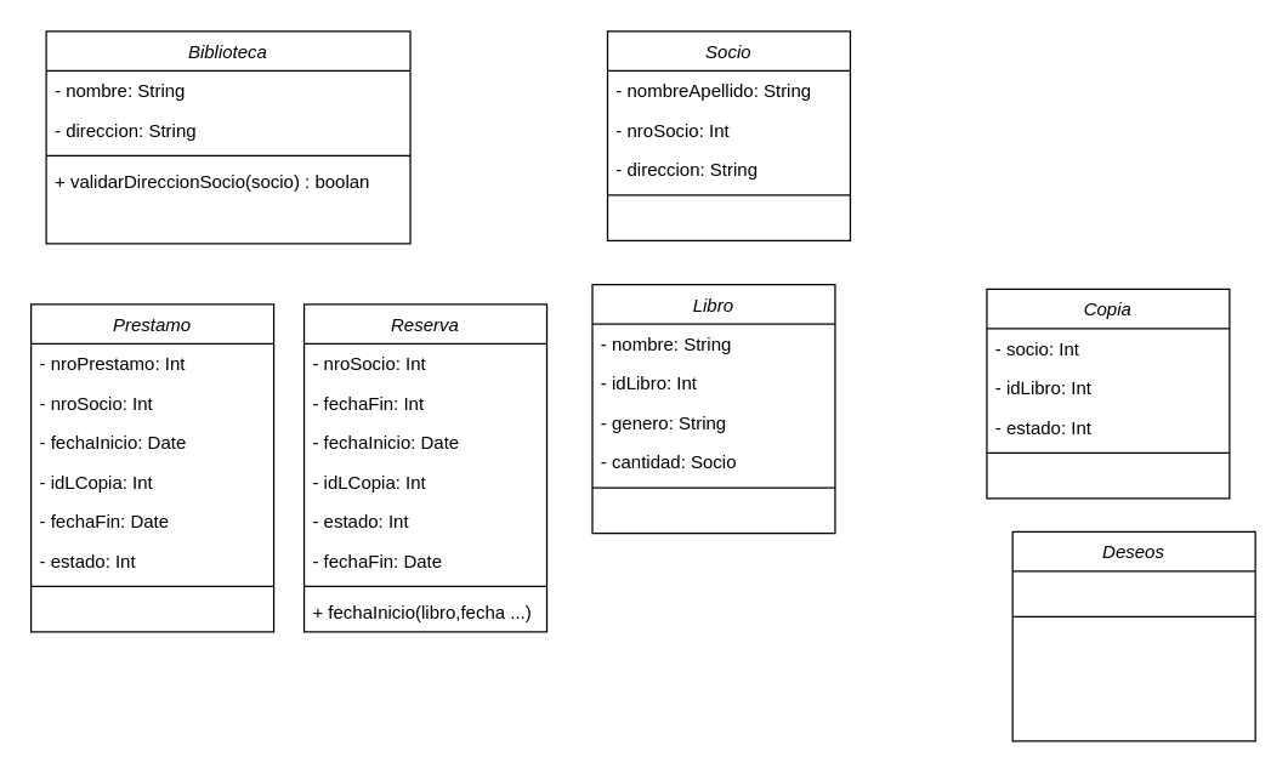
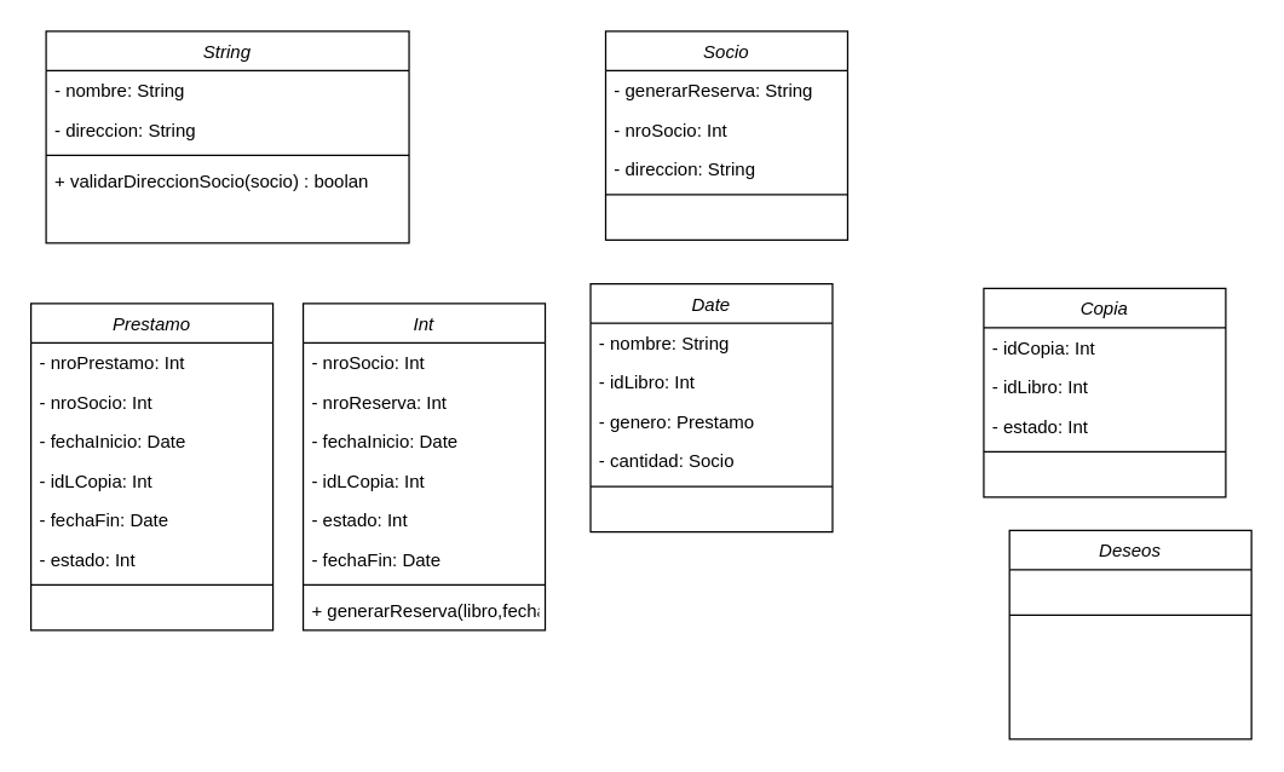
  <mxCell id="0" />
  <mxCell id="1" parent="0" />
- <mxCell id="2" value="Libro" style="swimlane;fontStyle=2;align=center;verticalAlign=top;childLayout=stackLayout;horizontal=1;startSize=26;horizontalStack=0;resizeParent=1;resizeLast=0;collapsible=1;marginBottom=0;rounded=0;shadow=0;strokeWidth=1;" parent="1" vertex="1"><mxGeometry x="390" y="187" width="160" height="164" as="geometry"><mxRectangle x="230" y="140" width="160" height="26" as="alternateBounds" /></mxGeometry></mxCell>
+ <mxCell id="2" value="Date" style="swimlane;fontStyle=2;align=center;verticalAlign=top;childLayout=stackLayout;horizontal=1;startSize=26;horizontalStack=0;resizeParent=1;resizeLast=0;collapsible=1;marginBottom=0;rounded=0;shadow=0;strokeWidth=1;" parent="1" vertex="1"><mxGeometry x="390" y="187" width="160" height="164" as="geometry"><mxRectangle x="230" y="140" width="160" height="26" as="alternateBounds" /></mxGeometry></mxCell>
  <mxCell id="3" value="- nombre: String" style="text;align=left;verticalAlign=top;spacingLeft=4;spacingRight=4;overflow=hidden;rotatable=0;points=[[0,0.5],[1,0.5]];portConstraint=eastwest;" parent="2" vertex="1"><mxGeometry y="26" width="160" height="26" as="geometry" /></mxCell>
  <mxCell id="4" value="- idLibro: Int" style="text;align=left;verticalAlign=top;spacingLeft=4;spacingRight=4;overflow=hidden;rotatable=0;points=[[0,0.5],[1,0.5]];portConstraint=eastwest;" vertex="1" parent="2"><mxGeometry y="52" width="160" height="26" as="geometry" /></mxCell>
- <mxCell id="5" value="- genero: String" style="text;align=left;verticalAlign=top;spacingLeft=4;spacingRight=4;overflow=hidden;rotatable=0;points=[[0,0.5],[1,0.5]];portConstraint=eastwest;" parent="2" vertex="1"><mxGeometry y="78" width="160" height="26" as="geometry" /></mxCell>
+ <mxCell id="5" value="- genero: Prestamo" style="text;align=left;verticalAlign=top;spacingLeft=4;spacingRight=4;overflow=hidden;rotatable=0;points=[[0,0.5],[1,0.5]];portConstraint=eastwest;" parent="2" vertex="1"><mxGeometry y="78" width="160" height="26" as="geometry" /></mxCell>
  <mxCell id="6" value="- cantidad: Socio" style="text;align=left;verticalAlign=top;spacingLeft=4;spacingRight=4;overflow=hidden;rotatable=0;points=[[0,0.5],[1,0.5]];portConstraint=eastwest;" parent="2" vertex="1"><mxGeometry y="104" width="160" height="26" as="geometry" /></mxCell>
  <mxCell id="7" value="" style="line;html=1;strokeWidth=1;align=left;verticalAlign=middle;spacingTop=-1;spacingLeft=3;spacingRight=3;rotatable=0;labelPosition=right;points=[];portConstraint=eastwest;" parent="2" vertex="1"><mxGeometry y="130" width="160" height="8" as="geometry" /></mxCell>
  <mxCell id="8" value=" " style="text;align=left;verticalAlign=top;spacingLeft=4;spacingRight=4;overflow=hidden;rotatable=0;points=[[0,0.5],[1,0.5]];portConstraint=eastwest;" parent="2" vertex="1"><mxGeometry y="138" width="160" height="26" as="geometry" /></mxCell>
  <mxCell id="9" value="Socio" style="swimlane;fontStyle=2;align=center;verticalAlign=top;childLayout=stackLayout;horizontal=1;startSize=26;horizontalStack=0;resizeParent=1;resizeLast=0;collapsible=1;marginBottom=0;rounded=0;shadow=0;strokeWidth=1;" parent="1" vertex="1"><mxGeometry x="400" y="20" width="160" height="138" as="geometry"><mxRectangle x="230" y="140" width="160" height="26" as="alternateBounds" /></mxGeometry></mxCell>
- <mxCell id="10" value="- nombreApellido: String" style="text;align=left;verticalAlign=top;spacingLeft=4;spacingRight=4;overflow=hidden;rotatable=0;points=[[0,0.5],[1,0.5]];portConstraint=eastwest;" parent="9" vertex="1"><mxGeometry y="26" width="160" height="26" as="geometry" /></mxCell>
+ <mxCell id="10" value="- generarReserva: String" style="text;align=left;verticalAlign=top;spacingLeft=4;spacingRight=4;overflow=hidden;rotatable=0;points=[[0,0.5],[1,0.5]];portConstraint=eastwest;" parent="9" vertex="1"><mxGeometry y="26" width="160" height="26" as="geometry" /></mxCell>
  <mxCell id="11" value="- nroSocio: Int" style="text;align=left;verticalAlign=top;spacingLeft=4;spacingRight=4;overflow=hidden;rotatable=0;points=[[0,0.5],[1,0.5]];portConstraint=eastwest;" parent="9" vertex="1"><mxGeometry y="52" width="160" height="26" as="geometry" /></mxCell>
  <mxCell id="12" value="- direccion: String" style="text;align=left;verticalAlign=top;spacingLeft=4;spacingRight=4;overflow=hidden;rotatable=0;points=[[0,0.5],[1,0.5]];portConstraint=eastwest;" parent="9" vertex="1"><mxGeometry y="78" width="160" height="26" as="geometry" /></mxCell>
  <mxCell id="13" value="" style="line;html=1;strokeWidth=1;align=left;verticalAlign=middle;spacingTop=-1;spacingLeft=3;spacingRight=3;rotatable=0;labelPosition=right;points=[];portConstraint=eastwest;" parent="9" vertex="1"><mxGeometry y="104" width="160" height="8" as="geometry" /></mxCell>
  <mxCell id="14" value=" " style="text;align=left;verticalAlign=top;spacingLeft=4;spacingRight=4;overflow=hidden;rotatable=0;points=[[0,0.5],[1,0.5]];portConstraint=eastwest;" parent="9" vertex="1"><mxGeometry y="112" width="160" height="26" as="geometry" /></mxCell>
- <mxCell id="15" value="Biblioteca" style="swimlane;fontStyle=2;align=center;verticalAlign=top;childLayout=stackLayout;horizontal=1;startSize=26;horizontalStack=0;resizeParent=1;resizeLast=0;collapsible=1;marginBottom=0;rounded=0;shadow=0;strokeWidth=1;" parent="1" vertex="1"><mxGeometry x="30" y="20" width="240" height="140" as="geometry"><mxRectangle x="230" y="140" width="160" height="26" as="alternateBounds" /></mxGeometry></mxCell>
+ <mxCell id="15" value="String" style="swimlane;fontStyle=2;align=center;verticalAlign=top;childLayout=stackLayout;horizontal=1;startSize=26;horizontalStack=0;resizeParent=1;resizeLast=0;collapsible=1;marginBottom=0;rounded=0;shadow=0;strokeWidth=1;" parent="1" vertex="1"><mxGeometry x="30" y="20" width="240" height="140" as="geometry"><mxRectangle x="230" y="140" width="160" height="26" as="alternateBounds" /></mxGeometry></mxCell>
  <mxCell id="16" value="- nombre: String" style="text;align=left;verticalAlign=top;spacingLeft=4;spacingRight=4;overflow=hidden;rotatable=0;points=[[0,0.5],[1,0.5]];portConstraint=eastwest;" parent="15" vertex="1"><mxGeometry y="26" width="240" height="26" as="geometry" /></mxCell>
  <mxCell id="17" value="- direccion: String" style="text;align=left;verticalAlign=top;spacingLeft=4;spacingRight=4;overflow=hidden;rotatable=0;points=[[0,0.5],[1,0.5]];portConstraint=eastwest;" parent="15" vertex="1"><mxGeometry y="52" width="240" height="26" as="geometry" /></mxCell>
  <mxCell id="18" value="" style="line;html=1;strokeWidth=1;align=left;verticalAlign=middle;spacingTop=-1;spacingLeft=3;spacingRight=3;rotatable=0;labelPosition=right;points=[];portConstraint=eastwest;" parent="15" vertex="1"><mxGeometry y="78" width="240" height="8" as="geometry" /></mxCell>
  <mxCell id="19" value="+ validarDireccionSocio(socio) : boolan" style="text;align=left;verticalAlign=top;spacingLeft=4;spacingRight=4;overflow=hidden;rotatable=0;points=[[0,0.5],[1,0.5]];portConstraint=eastwest;" parent="15" vertex="1"><mxGeometry y="86" width="240" height="26" as="geometry" /></mxCell>
  <mxCell id="20" value="Copia" style="swimlane;fontStyle=2;align=center;verticalAlign=top;childLayout=stackLayout;horizontal=1;startSize=26;horizontalStack=0;resizeParent=1;resizeLast=0;collapsible=1;marginBottom=0;rounded=0;shadow=0;strokeWidth=1;" parent="1" vertex="1"><mxGeometry x="650" y="190" width="160" height="138" as="geometry"><mxRectangle x="230" y="140" width="160" height="26" as="alternateBounds" /></mxGeometry></mxCell>
- <mxCell id="21" value="- socio: Int" style="text;align=left;verticalAlign=top;spacingLeft=4;spacingRight=4;overflow=hidden;rotatable=0;points=[[0,0.5],[1,0.5]];portConstraint=eastwest;" parent="20" vertex="1"><mxGeometry y="26" width="160" height="26" as="geometry" /></mxCell>
+ <mxCell id="21" value="- idCopia: Int" style="text;align=left;verticalAlign=top;spacingLeft=4;spacingRight=4;overflow=hidden;rotatable=0;points=[[0,0.5],[1,0.5]];portConstraint=eastwest;" parent="20" vertex="1"><mxGeometry y="26" width="160" height="26" as="geometry" /></mxCell>
  <mxCell id="22" value="- idLibro: Int" style="text;align=left;verticalAlign=top;spacingLeft=4;spacingRight=4;overflow=hidden;rotatable=0;points=[[0,0.5],[1,0.5]];portConstraint=eastwest;" vertex="1" parent="20"><mxGeometry y="52" width="160" height="26" as="geometry" /></mxCell>
  <mxCell id="23" value="- estado: Int" style="text;align=left;verticalAlign=top;spacingLeft=4;spacingRight=4;overflow=hidden;rotatable=0;points=[[0,0.5],[1,0.5]];portConstraint=eastwest;" vertex="1" parent="20"><mxGeometry y="78" width="160" height="26" as="geometry" /></mxCell>
  <mxCell id="24" value="" style="line;html=1;strokeWidth=1;align=left;verticalAlign=middle;spacingTop=-1;spacingLeft=3;spacingRight=3;rotatable=0;labelPosition=right;points=[];portConstraint=eastwest;" parent="20" vertex="1"><mxGeometry y="104" width="160" height="8" as="geometry" /></mxCell>
  <mxCell id="25" value=" " style="text;align=left;verticalAlign=top;spacingLeft=4;spacingRight=4;overflow=hidden;rotatable=0;points=[[0,0.5],[1,0.5]];portConstraint=eastwest;" parent="20" vertex="1"><mxGeometry y="112" width="160" height="26" as="geometry" /></mxCell>
  <mxCell id="26" value="Prestamo" style="swimlane;fontStyle=2;align=center;verticalAlign=top;childLayout=stackLayout;horizontal=1;startSize=26;horizontalStack=0;resizeParent=1;resizeLast=0;collapsible=1;marginBottom=0;rounded=0;shadow=0;strokeWidth=1;" vertex="1" parent="1"><mxGeometry x="20" y="200" width="160" height="216" as="geometry"><mxRectangle x="230" y="140" width="160" height="26" as="alternateBounds" /></mxGeometry></mxCell>
  <mxCell id="27" value="- nroPrestamo: Int" style="text;align=left;verticalAlign=top;spacingLeft=4;spacingRight=4;overflow=hidden;rotatable=0;points=[[0,0.5],[1,0.5]];portConstraint=eastwest;" vertex="1" parent="26"><mxGeometry y="26" width="160" height="26" as="geometry" /></mxCell>
  <mxCell id="28" value="- nroSocio: Int" style="text;align=left;verticalAlign=top;spacingLeft=4;spacingRight=4;overflow=hidden;rotatable=0;points=[[0,0.5],[1,0.5]];portConstraint=eastwest;" vertex="1" parent="26"><mxGeometry y="52" width="160" height="26" as="geometry" /></mxCell>
  <mxCell id="29" value="- fechaInicio: Date" style="text;align=left;verticalAlign=top;spacingLeft=4;spacingRight=4;overflow=hidden;rotatable=0;points=[[0,0.5],[1,0.5]];portConstraint=eastwest;" vertex="1" parent="26"><mxGeometry y="78" width="160" height="26" as="geometry" /></mxCell>
  <mxCell id="30" value="- idLCopia: Int" style="text;align=left;verticalAlign=top;spacingLeft=4;spacingRight=4;overflow=hidden;rotatable=0;points=[[0,0.5],[1,0.5]];portConstraint=eastwest;" vertex="1" parent="26"><mxGeometry y="104" width="160" height="26" as="geometry" /></mxCell>
  <mxCell id="31" value="- fechaFin: Date" style="text;align=left;verticalAlign=top;spacingLeft=4;spacingRight=4;overflow=hidden;rotatable=0;points=[[0,0.5],[1,0.5]];portConstraint=eastwest;" vertex="1" parent="26"><mxGeometry y="130" width="160" height="26" as="geometry" /></mxCell>
  <mxCell id="32" value="- estado: Int" style="text;align=left;verticalAlign=top;spacingLeft=4;spacingRight=4;overflow=hidden;rotatable=0;points=[[0,0.5],[1,0.5]];portConstraint=eastwest;" vertex="1" parent="26"><mxGeometry y="156" width="160" height="26" as="geometry" /></mxCell>
  <mxCell id="33" value="" style="line;html=1;strokeWidth=1;align=left;verticalAlign=middle;spacingTop=-1;spacingLeft=3;spacingRight=3;rotatable=0;labelPosition=right;points=[];portConstraint=eastwest;" vertex="1" parent="26"><mxGeometry y="182" width="160" height="8" as="geometry" /></mxCell>
  <mxCell id="34" value=" " style="text;align=left;verticalAlign=top;spacingLeft=4;spacingRight=4;overflow=hidden;rotatable=0;points=[[0,0.5],[1,0.5]];portConstraint=eastwest;" vertex="1" parent="26"><mxGeometry y="190" width="160" height="26" as="geometry" /></mxCell>
- <mxCell id="35" value="Reserva" style="swimlane;fontStyle=2;align=center;verticalAlign=top;childLayout=stackLayout;horizontal=1;startSize=26;horizontalStack=0;resizeParent=1;resizeLast=0;collapsible=1;marginBottom=0;rounded=0;shadow=0;strokeWidth=1;" vertex="1" parent="1"><mxGeometry x="200" y="200" width="160" height="216" as="geometry"><mxRectangle x="230" y="140" width="160" height="26" as="alternateBounds" /></mxGeometry></mxCell>
+ <mxCell id="35" value="Int" style="swimlane;fontStyle=2;align=center;verticalAlign=top;childLayout=stackLayout;horizontal=1;startSize=26;horizontalStack=0;resizeParent=1;resizeLast=0;collapsible=1;marginBottom=0;rounded=0;shadow=0;strokeWidth=1;" vertex="1" parent="1"><mxGeometry x="200" y="200" width="160" height="216" as="geometry"><mxRectangle x="230" y="140" width="160" height="26" as="alternateBounds" /></mxGeometry></mxCell>
  <mxCell id="36" value="- nroSocio: Int" style="text;align=left;verticalAlign=top;spacingLeft=4;spacingRight=4;overflow=hidden;rotatable=0;points=[[0,0.5],[1,0.5]];portConstraint=eastwest;" vertex="1" parent="35"><mxGeometry y="26" width="160" height="26" as="geometry" /></mxCell>
- <mxCell id="37" value="- fechaFin: Int" style="text;align=left;verticalAlign=top;spacingLeft=4;spacingRight=4;overflow=hidden;rotatable=0;points=[[0,0.5],[1,0.5]];portConstraint=eastwest;" vertex="1" parent="35"><mxGeometry y="52" width="160" height="26" as="geometry" /></mxCell>
+ <mxCell id="37" value="- nroReserva: Int" style="text;align=left;verticalAlign=top;spacingLeft=4;spacingRight=4;overflow=hidden;rotatable=0;points=[[0,0.5],[1,0.5]];portConstraint=eastwest;" vertex="1" parent="35"><mxGeometry y="52" width="160" height="26" as="geometry" /></mxCell>
  <mxCell id="38" value="- fechaInicio: Date" style="text;align=left;verticalAlign=top;spacingLeft=4;spacingRight=4;overflow=hidden;rotatable=0;points=[[0,0.5],[1,0.5]];portConstraint=eastwest;" vertex="1" parent="35"><mxGeometry y="78" width="160" height="26" as="geometry" /></mxCell>
  <mxCell id="39" value="- idLCopia: Int" style="text;align=left;verticalAlign=top;spacingLeft=4;spacingRight=4;overflow=hidden;rotatable=0;points=[[0,0.5],[1,0.5]];portConstraint=eastwest;" vertex="1" parent="35"><mxGeometry y="104" width="160" height="26" as="geometry" /></mxCell>
  <mxCell id="40" value="- estado: Int" style="text;align=left;verticalAlign=top;spacingLeft=4;spacingRight=4;overflow=hidden;rotatable=0;points=[[0,0.5],[1,0.5]];portConstraint=eastwest;" vertex="1" parent="35"><mxGeometry y="130" width="160" height="26" as="geometry" /></mxCell>
  <mxCell id="41" value="- fechaFin: Date" style="text;align=left;verticalAlign=top;spacingLeft=4;spacingRight=4;overflow=hidden;rotatable=0;points=[[0,0.5],[1,0.5]];portConstraint=eastwest;" vertex="1" parent="35"><mxGeometry y="156" width="160" height="26" as="geometry" /></mxCell>
  <mxCell id="42" value="" style="line;html=1;strokeWidth=1;align=left;verticalAlign=middle;spacingTop=-1;spacingLeft=3;spacingRight=3;rotatable=0;labelPosition=right;points=[];portConstraint=eastwest;" vertex="1" parent="35"><mxGeometry y="182" width="160" height="8" as="geometry" /></mxCell>
- <mxCell id="43" value="+ fechaInicio(libro,fecha ...)" style="text;align=left;verticalAlign=top;spacingLeft=4;spacingRight=4;overflow=hidden;rotatable=0;points=[[0,0.5],[1,0.5]];portConstraint=eastwest;" vertex="1" parent="35"><mxGeometry y="190" width="160" height="26" as="geometry" /></mxCell>
+ <mxCell id="43" value="+ generarReserva(libro,fecha ...)" style="text;align=left;verticalAlign=top;spacingLeft=4;spacingRight=4;overflow=hidden;rotatable=0;points=[[0,0.5],[1,0.5]];portConstraint=eastwest;" vertex="1" parent="35"><mxGeometry y="190" width="160" height="26" as="geometry" /></mxCell>
  <mxCell id="44" value="Deseos" style="swimlane;fontStyle=2;align=center;verticalAlign=top;childLayout=stackLayout;horizontal=1;startSize=26;horizontalStack=0;resizeParent=1;resizeLast=0;collapsible=1;marginBottom=0;rounded=0;shadow=0;strokeWidth=1;" vertex="1" parent="1"><mxGeometry x="667" y="350" width="160" height="138" as="geometry"><mxRectangle x="230" y="140" width="160" height="26" as="alternateBounds" /></mxGeometry></mxCell>
  <mxCell id="45" value=" " style="text;align=left;verticalAlign=top;spacingLeft=4;spacingRight=4;overflow=hidden;rotatable=0;points=[[0,0.5],[1,0.5]];portConstraint=eastwest;" vertex="1" parent="44"><mxGeometry y="26" width="160" height="26" as="geometry" /></mxCell>
  <mxCell id="46" value="" style="line;html=1;strokeWidth=1;align=left;verticalAlign=middle;spacingTop=-1;spacingLeft=3;spacingRight=3;rotatable=0;labelPosition=right;points=[];portConstraint=eastwest;" vertex="1" parent="44"><mxGeometry y="52" width="160" height="8" as="geometry" /></mxCell>
  <mxCell id="47" value=" " style="text;align=left;verticalAlign=top;spacingLeft=4;spacingRight=4;overflow=hidden;rotatable=0;points=[[0,0.5],[1,0.5]];portConstraint=eastwest;" vertex="1" parent="44"><mxGeometry y="60" width="160" height="26" as="geometry" /></mxCell>
